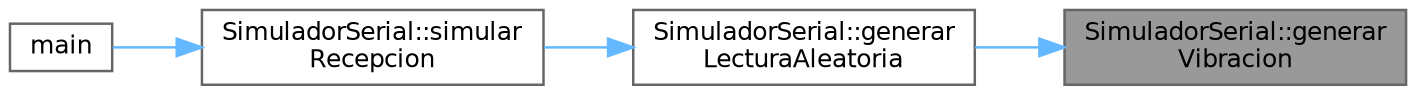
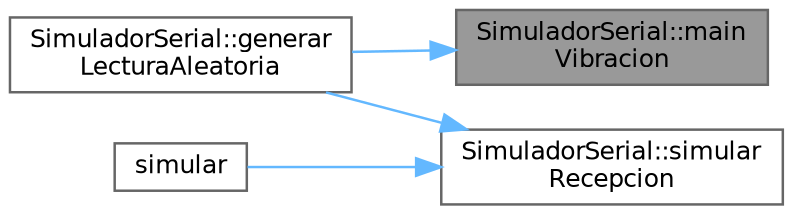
  digraph {
    rankdir=RL
    node [color=grey40 fillcolor=white fontname=Helvetica fontsize=10 shape=box style=filled]
    edge [color=steelblue1 dir=back fontname=Helvetica fontsize=10 labelfontname=Helvetica labelfontsize=10 style=solid]
-   n1 [color=gray40 fillcolor=grey60 fontcolor=black height=0.2 label="SimuladorSerial::generar\lVibracion" width=0.4]
+   n1 [color=gray40 fillcolor=grey60 fontcolor=black height=0.2 label="SimuladorSerial::main\lVibracion" width=0.4]
    n2 [height=0.2 label="SimuladorSerial::generar\lLecturaAleatoria" width=0.4]
    n3 [height=0.2 label="SimuladorSerial::simular\lRecepcion" width=0.4]
-   n4 [height=0.2 label=main width=0.4]
+   n4 [height=0.2 label=simular width=0.4]
    n1 -> n2
-   n2 -> n3
+   n3 -> n2
    n3 -> n4
  }
